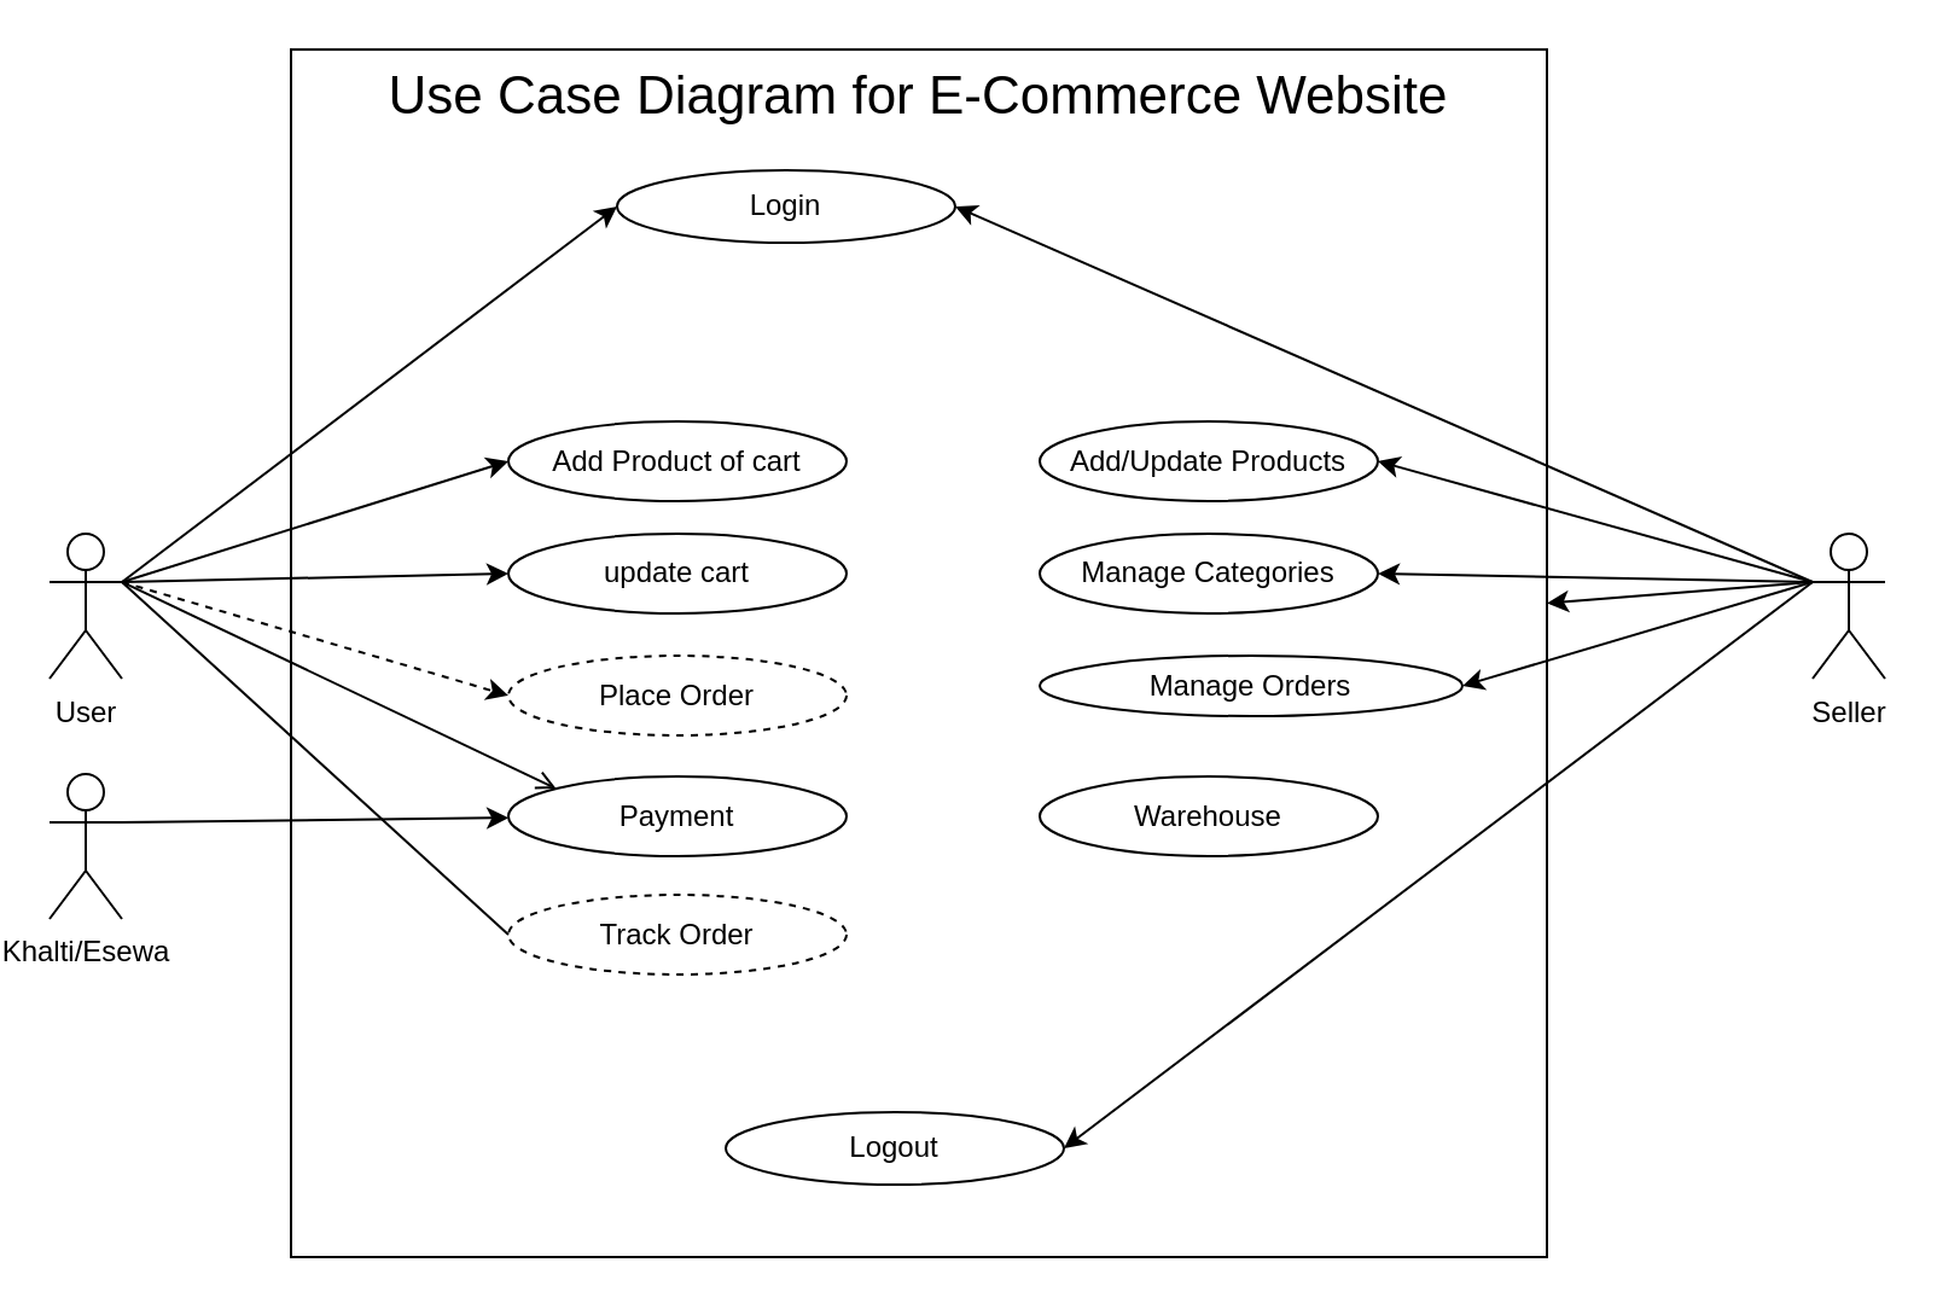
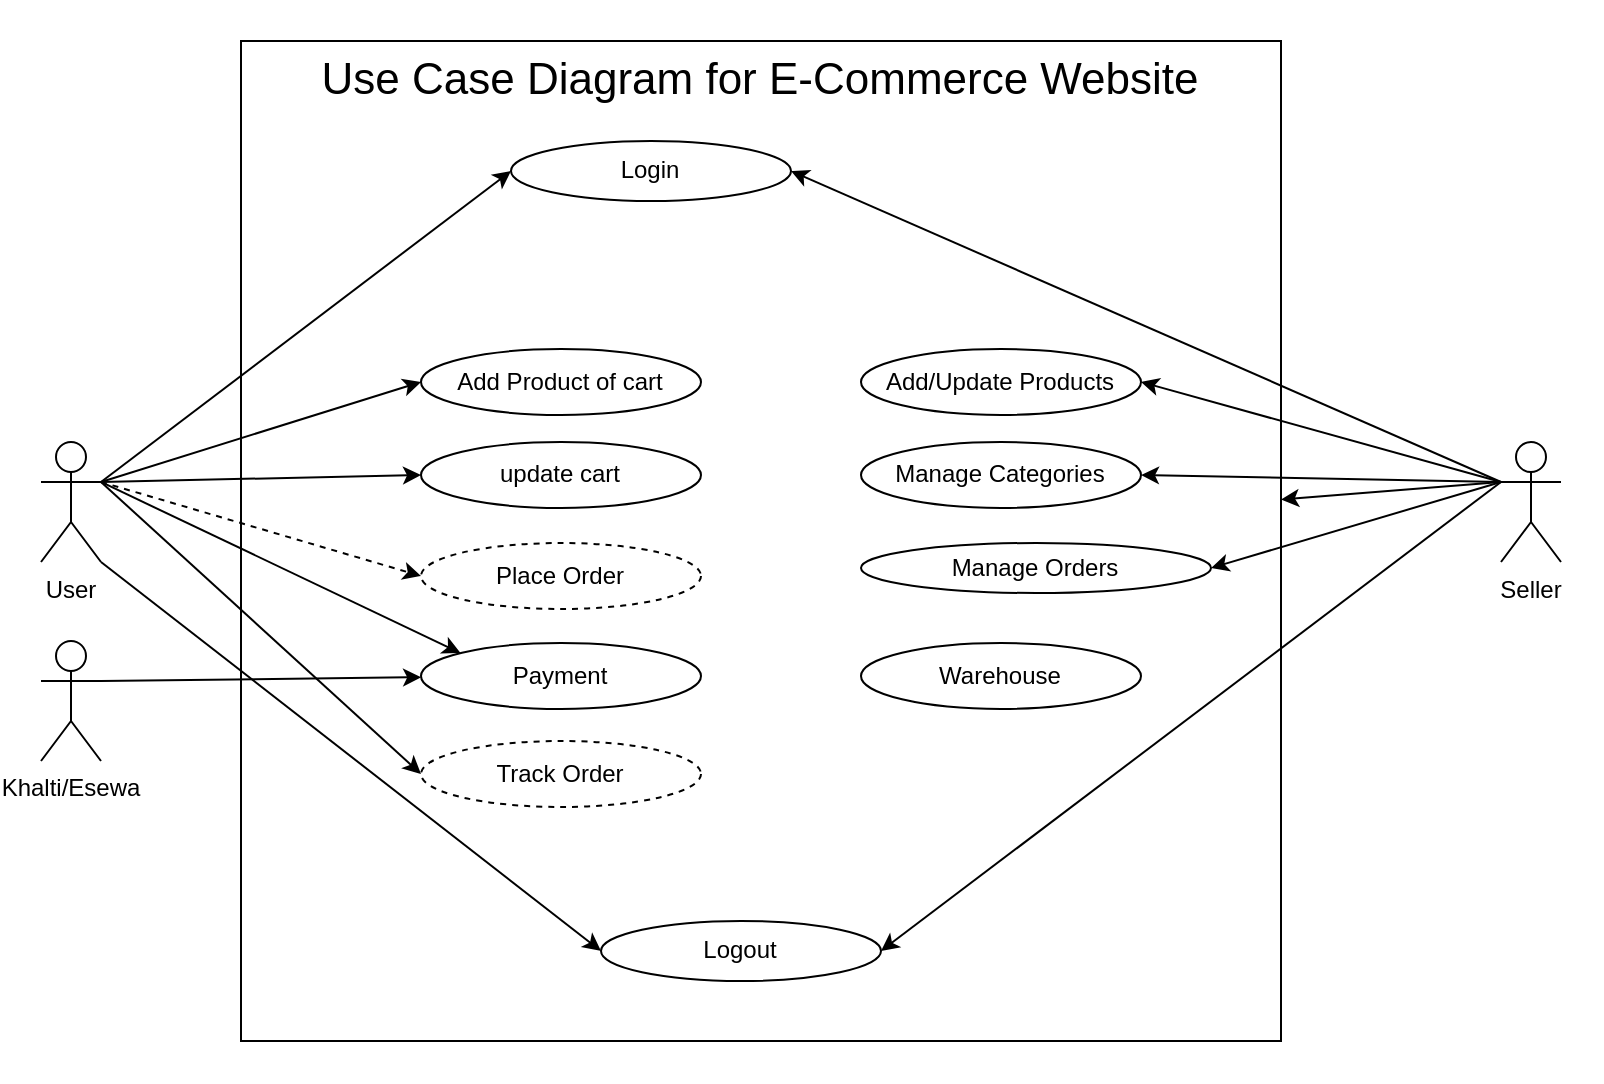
  <mxCell id="0" />
  <mxCell id="1" parent="0" />
  <mxCell id="2" value="" style="group" vertex="1" connectable="0" parent="1"><mxGeometry x="20" y="20" width="760" height="500" as="geometry" /></mxCell>
  <mxCell id="3" value="User" style="shape=umlActor;verticalLabelPosition=bottom;verticalAlign=top;html=1;" vertex="1" parent="2"><mxGeometry y="200.5" width="30" height="60" as="geometry" /></mxCell>
  <mxCell id="4" value="Use Case Diagram for E-Commerce Website" style="rounded=0;whiteSpace=wrap;html=1;labelPosition=center;verticalLabelPosition=middle;align=center;verticalAlign=top;fontSize=22;fillColor=none;" vertex="1" parent="2"><mxGeometry x="100" width="520" height="500" as="geometry" /></mxCell>
  <mxCell id="5" value="Login" style="ellipse;whiteSpace=wrap;html=1;" vertex="1" parent="2"><mxGeometry x="235" y="50" width="140" height="30" as="geometry" /></mxCell>
  <mxCell id="6" style="rounded=0;orthogonalLoop=1;jettySize=auto;html=1;entryX=0;entryY=0.5;entryDx=0;entryDy=0;exitX=1;exitY=0.333;exitDx=0;exitDy=0;exitPerimeter=0;" edge="1" parent="2" source="3" target="5"><mxGeometry relative="1" as="geometry" /></mxCell>
  <mxCell id="7" value="Add Product of cart" style="ellipse;whiteSpace=wrap;html=1;" vertex="1" parent="2"><mxGeometry x="190" y="154" width="140" height="33" as="geometry" /></mxCell>
  <mxCell id="8" style="rounded=0;orthogonalLoop=1;jettySize=auto;html=1;entryX=0;entryY=0.5;entryDx=0;entryDy=0;exitX=1;exitY=0.333;exitDx=0;exitDy=0;exitPerimeter=0;" edge="1" parent="2" source="3" target="7"><mxGeometry relative="1" as="geometry" /></mxCell>
  <mxCell id="9" value="update cart" style="ellipse;whiteSpace=wrap;html=1;" vertex="1" parent="2"><mxGeometry x="190" y="200.5" width="140" height="33" as="geometry" /></mxCell>
  <mxCell id="10" style="rounded=0;orthogonalLoop=1;jettySize=auto;html=1;entryX=0;entryY=0.5;entryDx=0;entryDy=0;exitX=1;exitY=0.333;exitDx=0;exitDy=0;exitPerimeter=0;" edge="1" parent="2" source="3" target="9"><mxGeometry relative="1" as="geometry" /></mxCell>
  <mxCell id="11" value="Place Order" style="ellipse;whiteSpace=wrap;html=1;dashed=1;" vertex="1" parent="2"><mxGeometry x="190" y="251" width="140" height="33" as="geometry" /></mxCell>
  <mxCell id="12" style="rounded=0;orthogonalLoop=1;jettySize=auto;html=1;exitX=1;exitY=0.333;exitDx=0;exitDy=0;exitPerimeter=0;entryX=0;entryY=0.5;entryDx=0;entryDy=0;dashed=1;" edge="1" parent="2" source="3" target="11"><mxGeometry relative="1" as="geometry" /></mxCell>
  <mxCell id="13" value="Payment" style="ellipse;whiteSpace=wrap;html=1;" vertex="1" parent="2"><mxGeometry x="190" y="301" width="140" height="33" as="geometry" /></mxCell>
- <mxCell id="14" style="rounded=0;orthogonalLoop=1;jettySize=auto;html=1;exitX=1;exitY=0.333;exitDx=0;exitDy=0;exitPerimeter=0;entryX=0;entryY=0;entryDx=0;entryDy=0;endArrow=open;" edge="1" parent="2" source="3" target="13"><mxGeometry relative="1" as="geometry" /></mxCell>
+ <mxCell id="14" style="rounded=0;orthogonalLoop=1;jettySize=auto;html=1;exitX=1;exitY=0.333;exitDx=0;exitDy=0;exitPerimeter=0;entryX=0;entryY=0;entryDx=0;entryDy=0;" edge="1" parent="2" source="3" target="13"><mxGeometry relative="1" as="geometry" /></mxCell>
  <mxCell id="15" style="rounded=0;orthogonalLoop=1;jettySize=auto;html=1;exitX=1;exitY=0.333;exitDx=0;exitDy=0;exitPerimeter=0;" edge="1" parent="2" source="16" target="13"><mxGeometry relative="1" as="geometry" /></mxCell>
  <mxCell id="16" value="Khalti/Esewa" style="shape=umlActor;verticalLabelPosition=bottom;verticalAlign=top;html=1;" vertex="1" parent="2"><mxGeometry y="300" width="30" height="60" as="geometry" /></mxCell>
  <mxCell id="17" value="Logout" style="ellipse;whiteSpace=wrap;html=1;" vertex="1" parent="2"><mxGeometry x="280" y="440" width="140" height="30" as="geometry" /></mxCell>
+ <mxCell id="18" style="rounded=0;orthogonalLoop=1;jettySize=auto;html=1;exitX=1;exitY=1;exitDx=0;exitDy=0;exitPerimeter=0;entryX=0;entryY=0.5;entryDx=0;entryDy=0;" edge="1" parent="2" source="3" target="17"><mxGeometry relative="1" as="geometry" /></mxCell>
  <mxCell id="19" style="rounded=0;orthogonalLoop=1;jettySize=auto;html=1;entryX=1;entryY=0.5;entryDx=0;entryDy=0;exitX=0;exitY=0.333;exitDx=0;exitDy=0;exitPerimeter=0;" edge="1" parent="2" source="21" target="5"><mxGeometry relative="1" as="geometry"><mxPoint x="750" y="160" as="sourcePoint" /></mxGeometry></mxCell>
  <mxCell id="20" style="rounded=0;orthogonalLoop=1;jettySize=auto;html=1;exitX=0;exitY=0.333;exitDx=0;exitDy=0;exitPerimeter=0;entryX=1;entryY=0.5;entryDx=0;entryDy=0;" edge="1" parent="2" source="21" target="17"><mxGeometry relative="1" as="geometry" /></mxCell>
  <mxCell id="21" value="Seller" style="shape=umlActor;verticalLabelPosition=bottom;verticalAlign=top;html=1;" vertex="1" parent="2"><mxGeometry x="730" y="200.5" width="30" height="60" as="geometry" /></mxCell>
  <mxCell id="22" value="Add/Update Products" style="ellipse;whiteSpace=wrap;html=1;" vertex="1" parent="2"><mxGeometry x="410" y="154" width="140" height="33" as="geometry" /></mxCell>
  <mxCell id="23" style="rounded=0;orthogonalLoop=1;jettySize=auto;html=1;exitX=0;exitY=0.333;exitDx=0;exitDy=0;exitPerimeter=0;entryX=1;entryY=0.5;entryDx=0;entryDy=0;" edge="1" parent="2" source="21" target="22"><mxGeometry relative="1" as="geometry" /></mxCell>
  <mxCell id="24" value="Manage Categories" style="ellipse;whiteSpace=wrap;html=1;" vertex="1" parent="2"><mxGeometry x="410" y="200.5" width="140" height="33" as="geometry" /></mxCell>
  <mxCell id="25" style="rounded=0;orthogonalLoop=1;jettySize=auto;html=1;exitX=0;exitY=0.333;exitDx=0;exitDy=0;exitPerimeter=0;entryX=1;entryY=0.5;entryDx=0;entryDy=0;" edge="1" parent="2" source="21" target="24"><mxGeometry relative="1" as="geometry" /></mxCell>
  <mxCell id="26" value="Manage Orders" style="ellipse;whiteSpace=wrap;html=1;" vertex="1" parent="2"><mxGeometry x="410" y="251" width="175" height="25" as="geometry" /></mxCell>
  <mxCell id="27" style="rounded=0;orthogonalLoop=1;jettySize=auto;html=1;exitX=0;exitY=0.333;exitDx=0;exitDy=0;exitPerimeter=0;entryX=1;entryY=0.5;entryDx=0;entryDy=0;" edge="1" parent="2" source="21" target="26"><mxGeometry relative="1" as="geometry" /></mxCell>
  <mxCell id="28" value="Track Order" style="ellipse;whiteSpace=wrap;html=1;dashed=1;" vertex="1" parent="2"><mxGeometry x="190" y="350" width="140" height="33" as="geometry" /></mxCell>
- <mxCell id="29" style="rounded=0;orthogonalLoop=1;jettySize=auto;html=1;exitX=1;exitY=0.333;exitDx=0;exitDy=0;exitPerimeter=0;entryX=0;entryY=0.5;entryDx=0;entryDy=0;endArrow=none;" edge="1" parent="2" source="3" target="28"><mxGeometry relative="1" as="geometry" /></mxCell>
+ <mxCell id="29" style="rounded=0;orthogonalLoop=1;jettySize=auto;html=1;exitX=1;exitY=0.333;exitDx=0;exitDy=0;exitPerimeter=0;entryX=0;entryY=0.5;entryDx=0;entryDy=0;" edge="1" parent="2" source="3" target="28"><mxGeometry relative="1" as="geometry" /></mxCell>
  <mxCell id="30" value="Warehouse" style="ellipse;whiteSpace=wrap;html=1;" vertex="1" parent="2"><mxGeometry x="410" y="301" width="140" height="33" as="geometry" /></mxCell>
  <mxCell id="31" style="rounded=0;orthogonalLoop=1;jettySize=auto;html=1;exitX=0;exitY=0.333;exitDx=0;exitDy=0;exitPerimeter=0;" edge="1" parent="2" source="21" target="4"><mxGeometry relative="1" as="geometry" /></mxCell>
